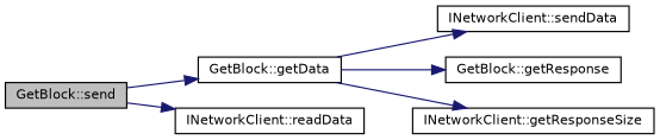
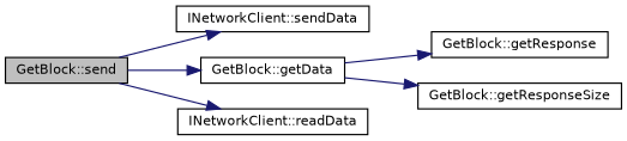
  digraph {
    rankdir=LR
    node [color=black fillcolor=white fontname=Helvetica fontsize=10 shape=record style=filled]
    edge [color=midnightblue fontname=Helvetica fontsize=10 labelfontname=Helvetica labelfontsize=10 style=solid]
    n1 [fillcolor=grey75 fontcolor=black height=0.2 label="GetBlock::send" width=0.4]
    n2 [height=0.2 label="INetworkClient::sendData" width=0.4]
    n3 [height=0.2 label="GetBlock::getData" width=0.4]
    n4 [height=0.2 label="INetworkClient::readData" width=0.4]
    n5 [height=0.2 label="GetBlock::getResponse" width=0.4]
-   n6 [height=0.2 label="INetworkClient::getResponseSize" width=0.4]
-   n3 -> n2
+   n6 [height=0.2 label="GetBlock::getResponseSize" width=0.4]
+   n1 -> n2
    n1 -> n3
    n1 -> n4
    n3 -> n5
    n3 -> n6
  }
